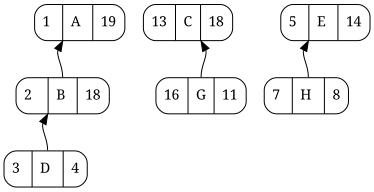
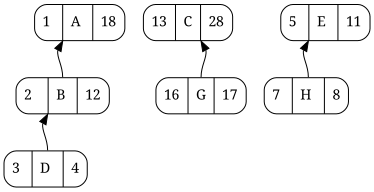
  digraph {
    fontname="Noto Serif"
    node [fontname="Noto Serif" shape=Mrecord]
    edge [dir=back fontname="Noto Serif"]
-   n1 [label="\ 1 | <a> A | 19"]
-   n2 [label="\ 2  | <b> B | 18"]
+   n1 [label="\ 1 | <a> A | 18"]
+   n2 [label="\ 2  | <b> B | 12"]
    n3 [label="\ 3 | <d> D | \ 4"]
-   n4 [label="13 | <c> C | 18"]
-   n5 [label="16 | <g> G | 11"]
-   n6 [label="\ 5 | <e> E | 14"]
+   n4 [label="13 | <c> C | 28"]
+   n5 [label="16 | <g> G | 17"]
+   n6 [label="\ 5 | <e> E | 11"]
    n7 [label="\ 7 | <h> H | \ 8"]
    n1 -> n2 [headport=b tailport="a:sw"]
    n2 -> n3 [headport=d tailport="b:sw"]
    n4 -> n5 [headport=g tailport="c:se"]
    n6 -> n7 [headport=h tailport="e:sw"]
  }
